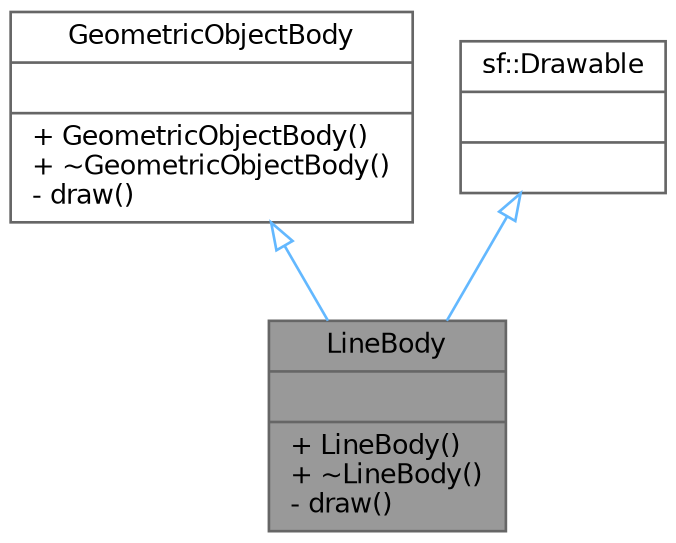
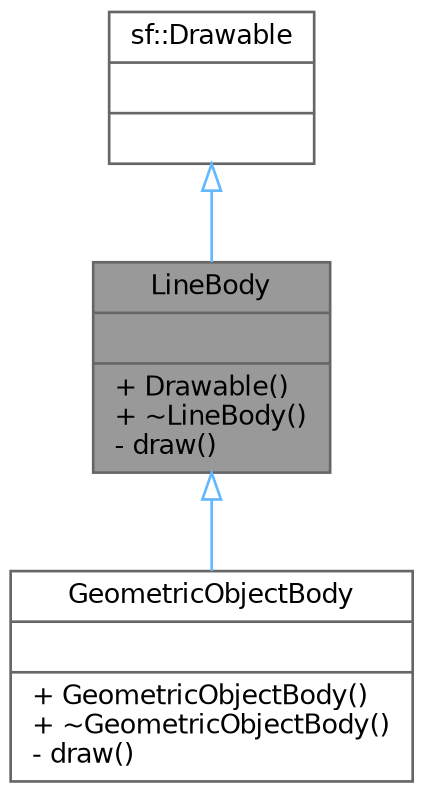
  digraph {
    node [color=gray40 fillcolor=white fontname=Helvetica fontsize=10 shape=record style=filled]
    edge [arrowtail=onormal color=steelblue1 dir=back fontname=Helvetica fontsize=10 labelfontname=Helvetica labelfontsize=10 style=solid]
-   n1 [fillcolor=grey60 fontcolor=black height=0.2 label="{LineBody\n||+ LineBody()\l+ ~LineBody()\l- draw()\l}" width=0.4]
+   n1 [fillcolor=grey60 fontcolor=black height=0.2 label="{LineBody\n||+ Drawable()\l+ ~LineBody()\l- draw()\l}" width=0.4]
    n2 [height=0.2 label="{GeometricObjectBody\n||+ GeometricObjectBody()\l+ ~GeometricObjectBody()\l- draw()\l}" width=0.4]
    n3 [height=0.2 label="{sf::Drawable\n||}" width=0.4]
-   n2 -> n1
+   n1 -> n2
    n3 -> n1
  }
